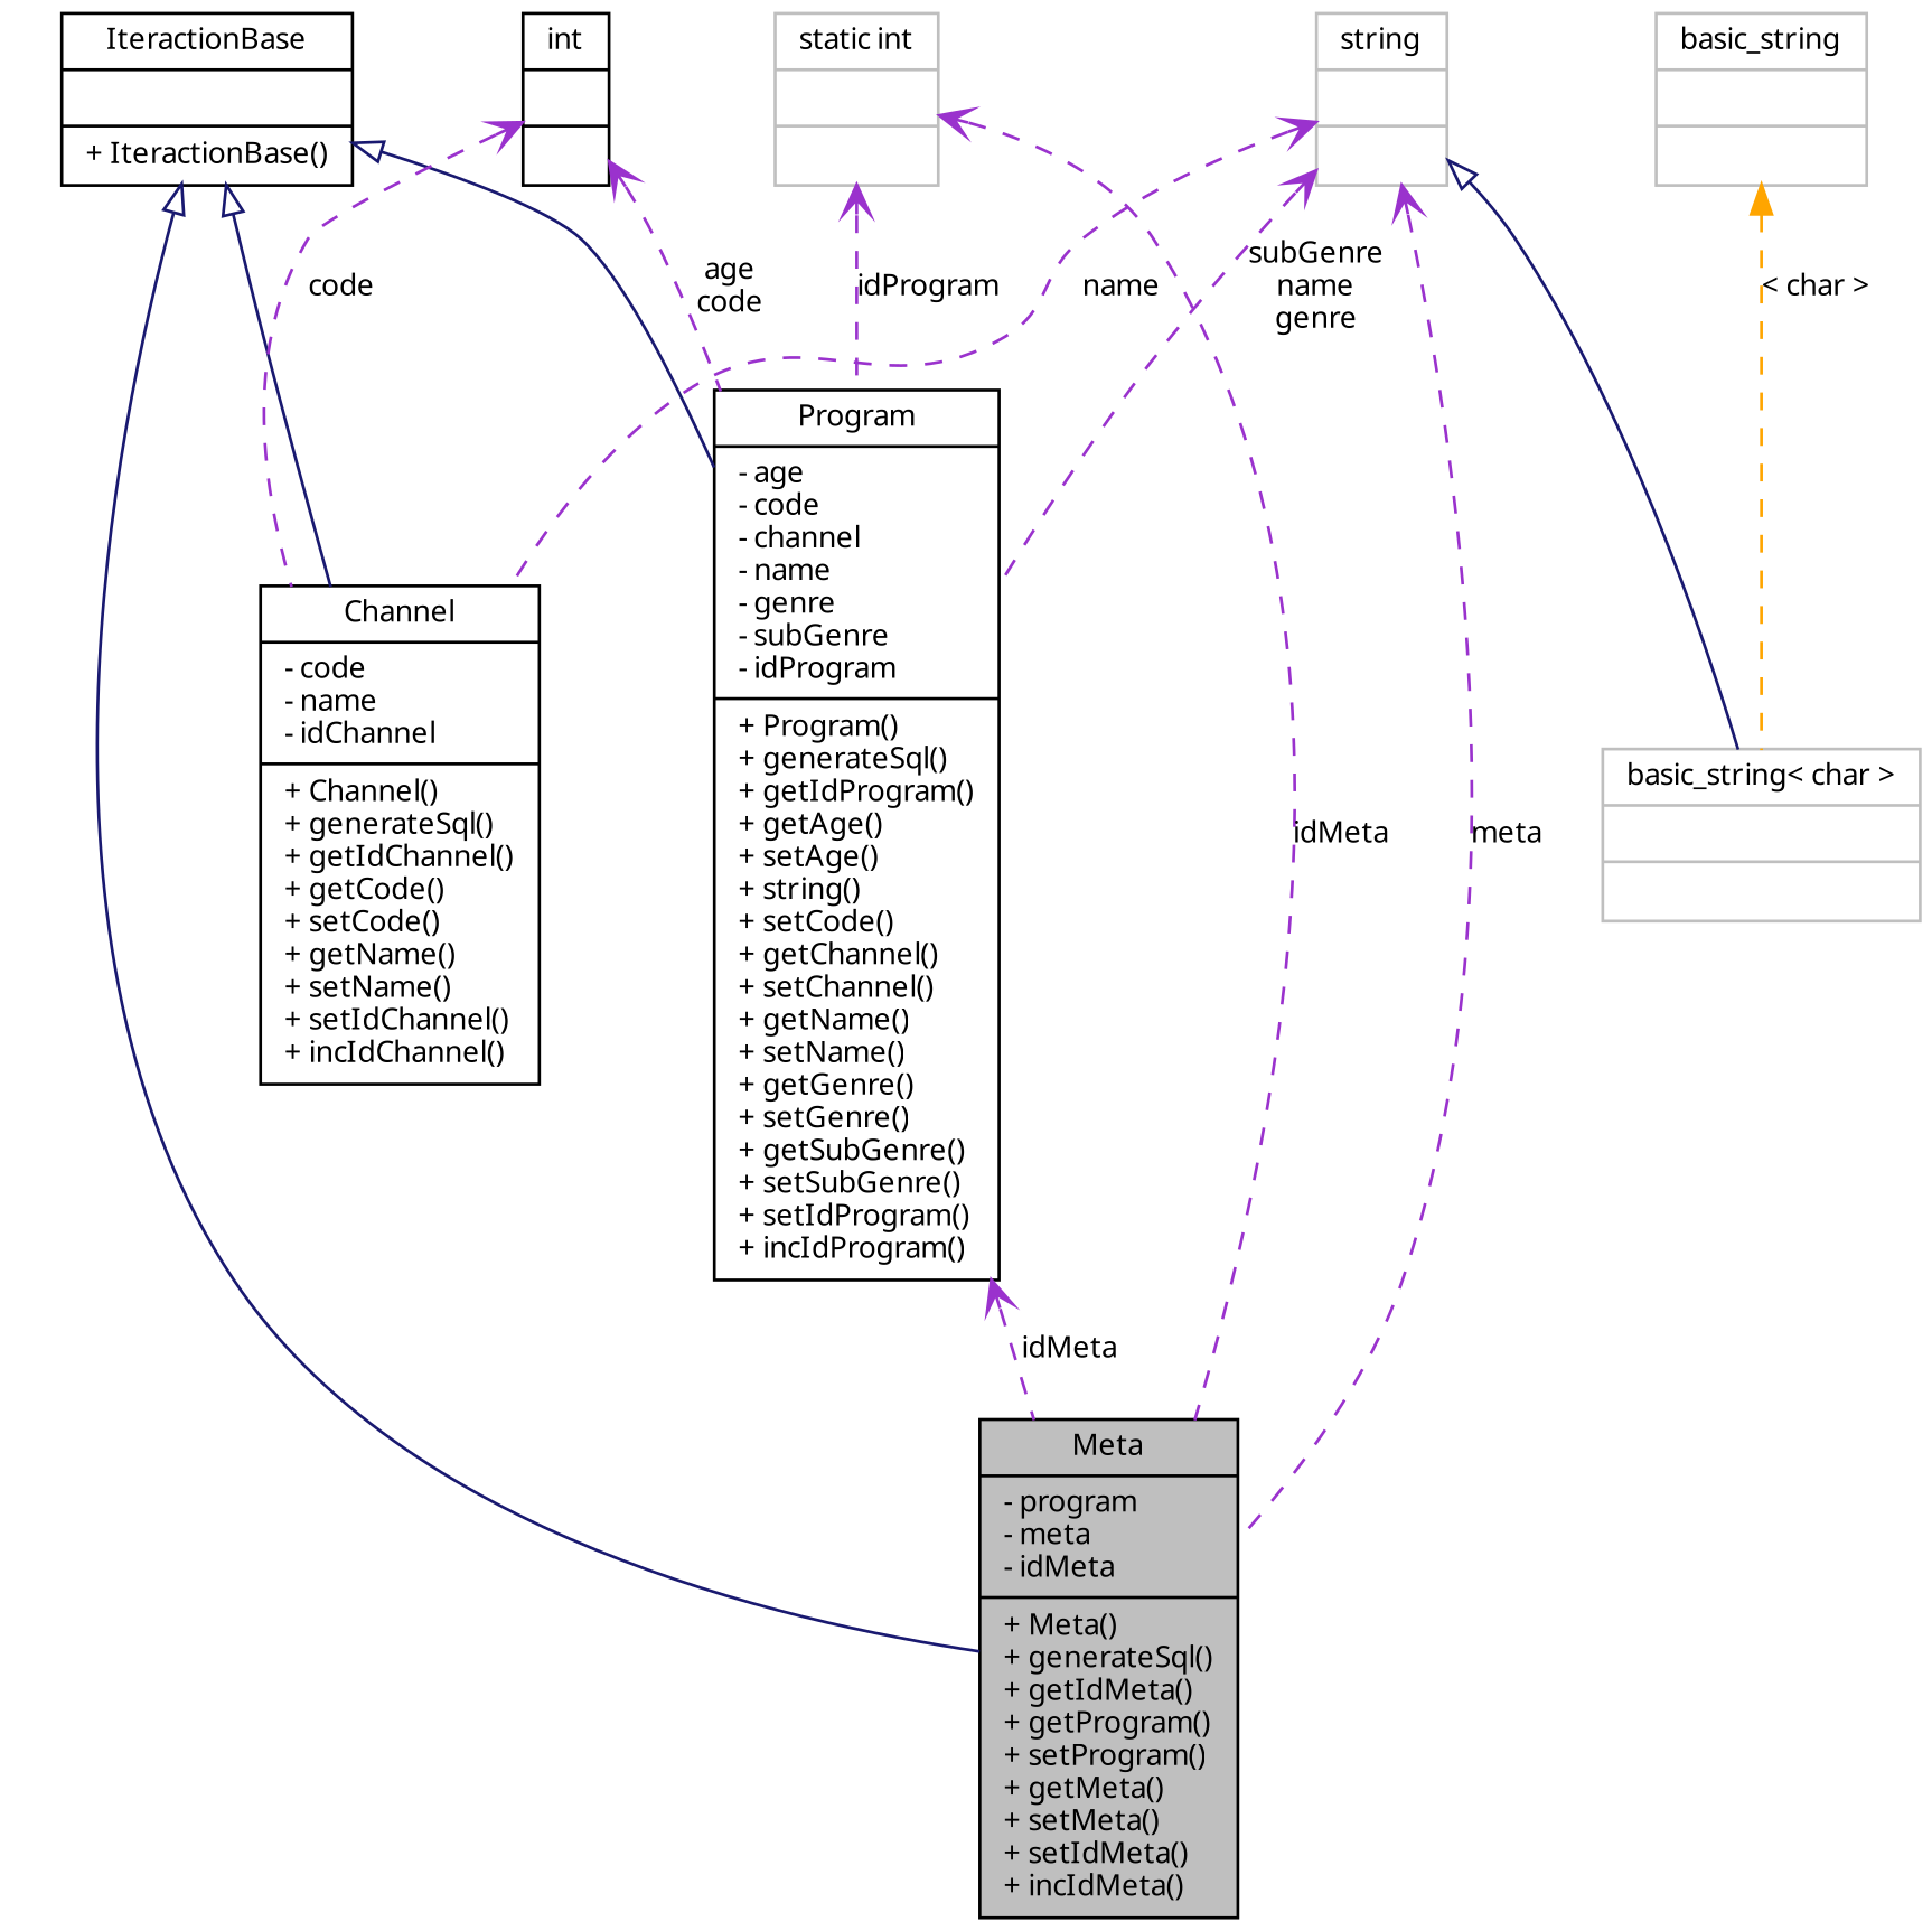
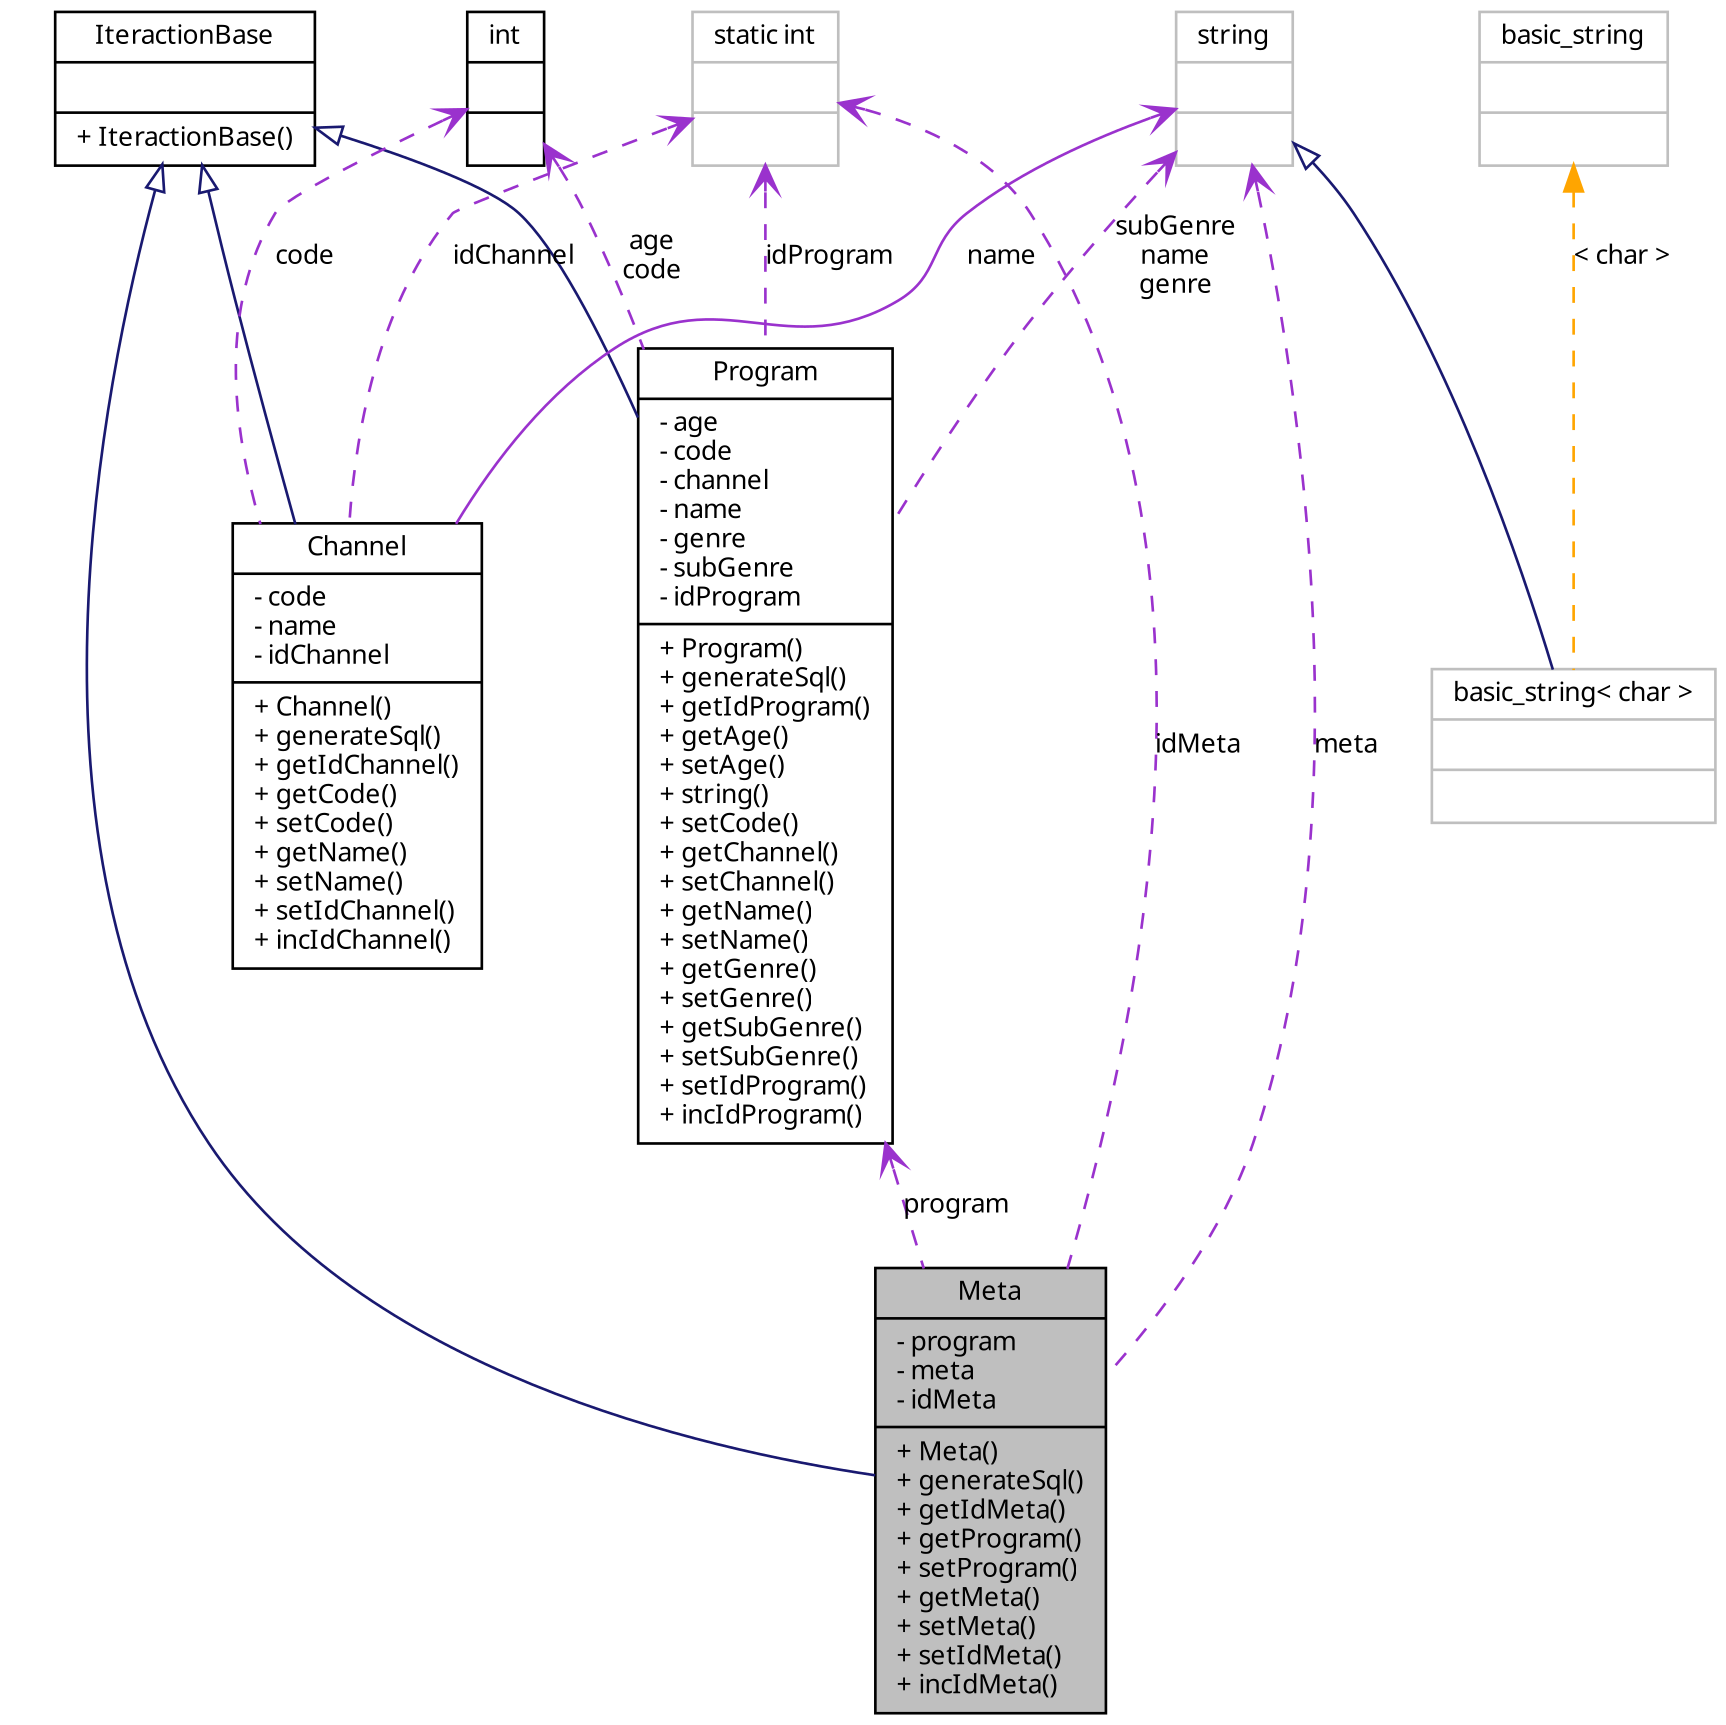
  digraph {
    node [color=black fillcolor=white fontname="FreeSans.ttf" fontsize=10 shape=record style=filled]
    edge [arrowtail=open color=darkorchid3 dir=back fontname="FreeSans.ttf" fontsize=10 labelfontname="FreeSans.ttf" labelfontsize=10 style=dashed]
    n1 [fillcolor=grey75 fontcolor=black height=0.2 label="{Meta\n|- program\l- meta\l- idMeta\l|+ Meta()\l+ generateSql()\l+ getIdMeta()\l+ getProgram()\l+ setProgram()\l+ getMeta()\l+ setMeta()\l+ setIdMeta()\l+ incIdMeta()\l}" width=0.4]
    n2 [height=0.2 label="{IteractionBase\n||+ IteractionBase()\l}" width=0.4]
    n3 [height=0.2 label="{Program\n|- age\l- code\l- channel\l- name\l- genre\l- subGenre\l- idProgram\l|+ Program()\l+ generateSql()\l+ getIdProgram()\l+ getAge()\l+ setAge()\l+ string()\l+ setCode()\l+ getChannel()\l+ setChannel()\l+ getName()\l+ setName()\l+ getGenre()\l+ setGenre()\l+ getSubGenre()\l+ setSubGenre()\l+ setIdProgram()\l+ incIdProgram()\l}" width=0.4]
    n4 [height=0.2 label="{Channel\n|- code\l- name\l- idChannel\l|+ Channel()\l+ generateSql()\l+ getIdChannel()\l+ getCode()\l+ setCode()\l+ getName()\l+ setName()\l+ setIdChannel()\l+ incIdChannel()\l}" width=0.4]
    n5 [height=0.2 label="{int\n||}" width=0.4]
    n6 [color=grey75 height=0.2 label="{string\n||}" width=0.4]
    n7 [color=grey75 height=0.2 label="{basic_string\< char \>\n||}" width=0.4]
    n8 [color=grey75 height=0.2 label="{basic_string\n||}" width=0.4]
    n9 [color=grey75 height=0.2 label="{static int\n||}" width=0.4]
    n2 -> n1 [arrowtail=empty color=midnightblue style=solid]
    n2 -> n3 [arrowtail=empty color=midnightblue style=solid]
    n2 -> n4 [arrowtail=empty color=midnightblue style=solid]
-   n3 -> n1 [label=idMeta]
+   n3 -> n1 [label=program]
    n5 -> n3 [label="age\ncode"]
    n5 -> n4 [label=code]
    n6 -> n1 [label=meta]
    n6 -> n3 [label="subGenre\nname\ngenre"]
-   n6 -> n4 [label=name]
+   n6 -> n4 [label=name style=solid]
    n6 -> n7 [arrowtail=empty color=midnightblue style=solid]
    n8 -> n7 [color=orange label="\< char \>" arrowtail=""]
    n9 -> n1 [label=idMeta]
    n9 -> n3 [label=idProgram]
+   n9 -> n4 [label=idChannel]
  }
